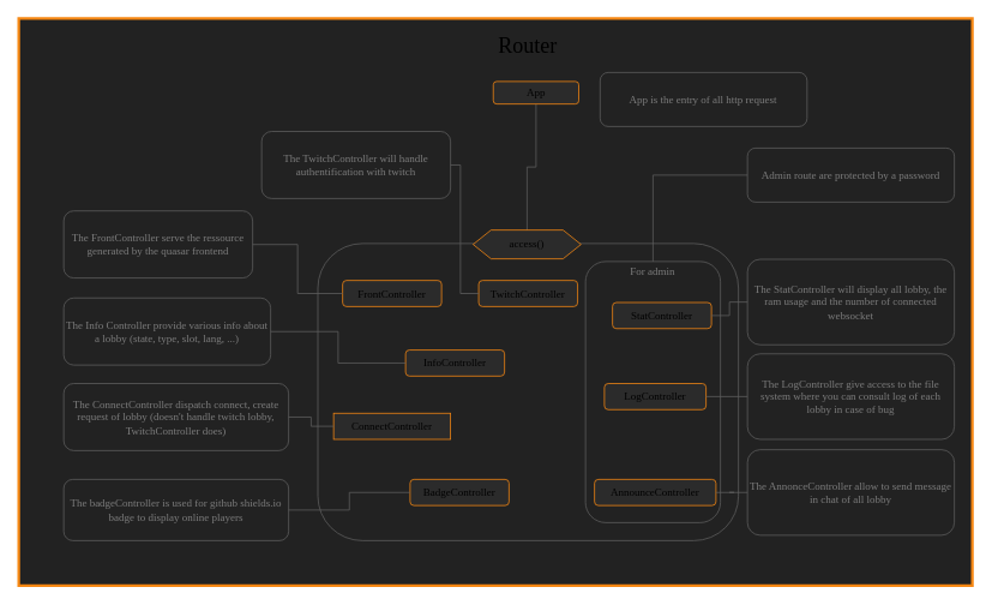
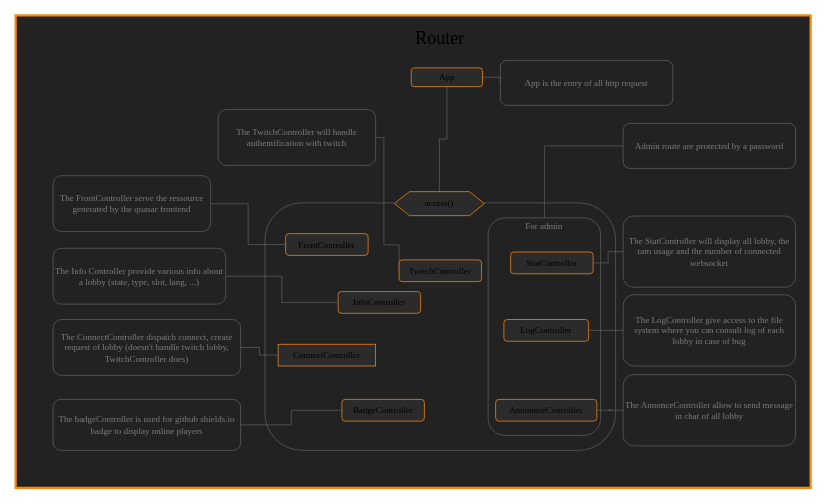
  <mxCell id="0" />
  <mxCell id="1" parent="0" />
  <mxCell id="2" value="" style="rounded=0;whiteSpace=wrap;html=1;fillColor=#222222;strokeColor=#f68712;shadow=0;glass=0;strokeWidth=3;fontFamily=Source Code Pro;fontSource=https%3A%2F%2Ffonts.googleapis.com%2Fcss%3Ffamily%3DSource%2BCode%2BPro;" vertex="1" parent="1"><mxGeometry x="20" y="20" width="1060" height="630" as="geometry" /></mxCell>
  <mxCell id="3" value="&lt;font style=&quot;font-size: 24px&quot;&gt;Router&lt;/font&gt;" style="text;html=1;strokeColor=none;fillColor=none;align=center;verticalAlign=middle;whiteSpace=wrap;rounded=0;fontFamily=Source Code Pro;fontSource=https%3A%2F%2Ffonts.googleapis.com%2Fcss%3Ffamily%3DSource%2BCode%2BPro;" vertex="1" parent="1"><mxGeometry x="566.25" y="40" width="40" height="20" as="geometry" /></mxCell>
+ <mxCell id="4" style="edgeStyle=orthogonalEdgeStyle;rounded=0;orthogonalLoop=1;jettySize=auto;html=1;exitX=1;exitY=0.5;exitDx=0;exitDy=0;entryX=0;entryY=0.5;entryDx=0;entryDy=0;endArrow=none;endFill=0;strokeColor=#5E5E5E;fontFamily=Source Code Pro;fontSource=https%3A%2F%2Ffonts.googleapis.com%2Fcss%3Ffamily%3DSource%2BCode%2BPro;" edge="1" parent="1" source="6" target="7"><mxGeometry relative="1" as="geometry" /></mxCell>
  <mxCell id="5" style="edgeStyle=orthogonalEdgeStyle;rounded=0;orthogonalLoop=1;jettySize=auto;html=1;entryX=0.5;entryY=0;entryDx=0;entryDy=0;fontFamily=Source Code Pro;fontSource=https%3A%2F%2Ffonts.googleapis.com%2Fcss%3Ffamily%3DSource%2BCode%2BPro;endArrow=none;endFill=0;strokeColor=#5E5E5E;" edge="1" parent="1" source="6" target="9"><mxGeometry relative="1" as="geometry" /></mxCell>
  <mxCell id="6" value="App" style="rounded=1;whiteSpace=wrap;html=1;shadow=0;glass=0;strokeColor=#f68712;strokeWidth=1;fillColor=#2B2B2B;fontFamily=Source Code Pro;fontSource=https%3A%2F%2Ffonts.googleapis.com%2Fcss%3Ffamily%3DSource%2BCode%2BPro;" vertex="1" parent="1"><mxGeometry x="547.5" y="90" width="95" height="25" as="geometry" /></mxCell>
  <mxCell id="7" value="&lt;font color=&quot;#7d7d7d&quot; style=&quot;font-size: 12px&quot;&gt;App is the entry of all http request&lt;/font&gt;" style="rounded=1;whiteSpace=wrap;html=1;shadow=0;glass=0;strokeWidth=1;gradientColor=none;strokeColor=#5E5E5E;fillColor=none;fontFamily=Source Code Pro;fontSource=https%3A%2F%2Ffonts.googleapis.com%2Fcss%3Ffamily%3DSource%2BCode%2BPro;" vertex="1" parent="1"><mxGeometry x="666.25" y="80" width="230" height="60" as="geometry" /></mxCell>
  <mxCell id="8" value="" style="rounded=1;whiteSpace=wrap;html=1;shadow=0;glass=0;strokeColor=#5E5E5E;strokeWidth=1;fillColor=none;gradientColor=none;fontFamily=Source Code Pro;fontSource=https%3A%2F%2Ffonts.googleapis.com%2Fcss%3Ffamily%3DSource%2BCode%2BPro;" vertex="1" parent="1"><mxGeometry x="352.5" y="270" width="467.5" height="330" as="geometry" /></mxCell>
  <mxCell id="9" value="access()" style="shape=hexagon;perimeter=hexagonPerimeter2;whiteSpace=wrap;html=1;fixedSize=1;rounded=0;shadow=0;glass=0;strokeColor=#f68712;strokeWidth=1;fillColor=#2B2B2B;gradientColor=none;fontFamily=Source Code Pro;fontSource=https%3A%2F%2Ffonts.googleapis.com%2Fcss%3Ffamily%3DSource%2BCode%2BPro;" vertex="1" parent="1"><mxGeometry x="525" y="255" width="120" height="32" as="geometry" /></mxCell>
  <mxCell id="10" value="" style="rounded=1;whiteSpace=wrap;html=1;shadow=0;glass=0;strokeColor=#5E5E5E;strokeWidth=1;fillColor=none;gradientColor=none;fontFamily=Source Code Pro;fontSource=https%3A%2F%2Ffonts.googleapis.com%2Fcss%3Ffamily%3DSource%2BCode%2BPro;" vertex="1" parent="1"><mxGeometry x="650" y="290" width="150" height="290" as="geometry" /></mxCell>
  <mxCell id="11" value="&lt;font color=&quot;#7d7d7d&quot;&gt;For admin&lt;/font&gt;" style="text;html=1;strokeColor=none;fillColor=none;align=center;verticalAlign=middle;whiteSpace=wrap;rounded=0;shadow=0;glass=0;fontFamily=Source Code Pro;fontSource=https%3A%2F%2Ffonts.googleapis.com%2Fcss%3Ffamily%3DSource%2BCode%2BPro;" vertex="1" parent="1"><mxGeometry x="690" y="291" width="70" height="20" as="geometry" /></mxCell>
  <mxCell id="12" value="StatController" style="rounded=1;whiteSpace=wrap;html=1;shadow=0;glass=0;strokeColor=#f68712;strokeWidth=1;fillColor=#2B2B2B;fontFamily=Source Code Pro;fontSource=https%3A%2F%2Ffonts.googleapis.com%2Fcss%3Ffamily%3DSource%2BCode%2BPro;" vertex="1" parent="1"><mxGeometry x="680" y="335.5" width="110" height="29" as="geometry" /></mxCell>
  <mxCell id="13" value="LogController" style="rounded=1;whiteSpace=wrap;html=1;shadow=0;glass=0;strokeColor=#f68712;strokeWidth=1;fillColor=#2B2B2B;fontFamily=Source Code Pro;fontSource=https%3A%2F%2Ffonts.googleapis.com%2Fcss%3Ffamily%3DSource%2BCode%2BPro;" vertex="1" parent="1"><mxGeometry x="671.01" y="425.5" width="112.97" height="29" as="geometry" /></mxCell>
  <mxCell id="14" value="AnnounceController" style="rounded=1;whiteSpace=wrap;html=1;shadow=0;glass=0;strokeColor=#f68712;strokeWidth=1;fillColor=#2B2B2B;fontFamily=Source Code Pro;fontSource=https%3A%2F%2Ffonts.googleapis.com%2Fcss%3Ffamily%3DSource%2BCode%2BPro;" vertex="1" parent="1"><mxGeometry x="660" y="532" width="135" height="29" as="geometry" /></mxCell>
  <mxCell id="15" style="edgeStyle=orthogonalEdgeStyle;rounded=0;orthogonalLoop=1;jettySize=auto;html=1;entryX=0.5;entryY=0;entryDx=0;entryDy=0;endArrow=none;endFill=0;strokeColor=#5E5E5E;fontFamily=Source Code Pro;fontSource=https%3A%2F%2Ffonts.googleapis.com%2Fcss%3Ffamily%3DSource%2BCode%2BPro;" edge="1" parent="1" source="16" target="10"><mxGeometry relative="1" as="geometry" /></mxCell>
  <mxCell id="16" value="&lt;font color=&quot;#7d7d7d&quot; style=&quot;font-size: 12px&quot; data-font-src=&quot;https://fonts.googleapis.com/css?family=Source+Code+Pro&quot;&gt;Admin route are protected by a password&lt;/font&gt;" style="rounded=1;whiteSpace=wrap;html=1;shadow=0;glass=0;strokeWidth=1;gradientColor=none;strokeColor=#5E5E5E;fillColor=none;fontFamily=Source Code Pro;fontSource=https%3A%2F%2Ffonts.googleapis.com%2Fcss%3Ffamily%3DSource%2BCode%2BPro;" vertex="1" parent="1"><mxGeometry x="830" y="164" width="230" height="60" as="geometry" /></mxCell>
  <mxCell id="17" style="edgeStyle=orthogonalEdgeStyle;rounded=0;orthogonalLoop=1;jettySize=auto;html=1;entryX=1;entryY=0.5;entryDx=0;entryDy=0;endArrow=none;endFill=0;strokeColor=#5E5E5E;fontFamily=Source Code Pro;fontSource=https%3A%2F%2Ffonts.googleapis.com%2Fcss%3Ffamily%3DSource%2BCode%2BPro;" edge="1" parent="1" source="18" target="12"><mxGeometry relative="1" as="geometry" /></mxCell>
  <mxCell id="18" value="&lt;font color=&quot;#7d7d7d&quot; style=&quot;font-size: 12px&quot;&gt;The StatController will display all lobby, the ram usage and the number of connected websocket&lt;/font&gt;" style="rounded=1;whiteSpace=wrap;html=1;shadow=0;glass=0;strokeWidth=1;gradientColor=none;strokeColor=#5E5E5E;fillColor=none;perimeterSpacing=0;sketch=0;fontFamily=Source Code Pro;fontSource=https%3A%2F%2Ffonts.googleapis.com%2Fcss%3Ffamily%3DSource%2BCode%2BPro;" vertex="1" parent="1"><mxGeometry x="830" y="287.5" width="230" height="95" as="geometry" /></mxCell>
  <mxCell id="19" style="edgeStyle=orthogonalEdgeStyle;rounded=0;orthogonalLoop=1;jettySize=auto;html=1;entryX=1;entryY=0.5;entryDx=0;entryDy=0;endArrow=none;endFill=0;strokeColor=#5E5E5E;fontFamily=Source Code Pro;fontSource=https%3A%2F%2Ffonts.googleapis.com%2Fcss%3Ffamily%3DSource%2BCode%2BPro;" edge="1" parent="1" source="20" target="13"><mxGeometry relative="1" as="geometry" /></mxCell>
  <mxCell id="20" value="&lt;font color=&quot;#7d7d7d&quot; style=&quot;font-size: 12px&quot;&gt;The LogController give access to the file system where you can consult log of each lobby in case of bug&lt;/font&gt;" style="rounded=1;whiteSpace=wrap;html=1;shadow=0;glass=0;strokeWidth=1;gradientColor=none;strokeColor=#5E5E5E;fillColor=none;fontFamily=Source Code Pro;fontSource=https%3A%2F%2Ffonts.googleapis.com%2Fcss%3Ffamily%3DSource%2BCode%2BPro;" vertex="1" parent="1"><mxGeometry x="830" y="392.5" width="230" height="95" as="geometry" /></mxCell>
  <mxCell id="21" style="edgeStyle=orthogonalEdgeStyle;rounded=0;orthogonalLoop=1;jettySize=auto;html=1;entryX=1;entryY=0.5;entryDx=0;entryDy=0;endArrow=none;endFill=0;strokeColor=#5E5E5E;fontFamily=Source Code Pro;fontSource=https%3A%2F%2Ffonts.googleapis.com%2Fcss%3Ffamily%3DSource%2BCode%2BPro;" edge="1" parent="1" source="22" target="14"><mxGeometry relative="1" as="geometry" /></mxCell>
  <mxCell id="22" value="&lt;font color=&quot;#7d7d7d&quot; style=&quot;font-size: 12px&quot;&gt;The AnnonceController allow to send message in chat of all lobby&lt;/font&gt;" style="rounded=1;whiteSpace=wrap;html=1;shadow=0;glass=0;strokeWidth=1;gradientColor=none;strokeColor=#5E5E5E;fillColor=none;fontFamily=Source Code Pro;fontSource=https%3A%2F%2Ffonts.googleapis.com%2Fcss%3Ffamily%3DSource%2BCode%2BPro;" vertex="1" parent="1"><mxGeometry x="830" y="499" width="230" height="95" as="geometry" /></mxCell>
- <mxCell id="23" value="TwitchController" style="rounded=1;whiteSpace=wrap;html=1;shadow=0;glass=0;strokeColor=#f68712;strokeWidth=1;fillColor=#2B2B2B;fontFamily=Source Code Pro;fontSource=https%3A%2F%2Ffonts.googleapis.com%2Fcss%3Ffamily%3DSource%2BCode%2BPro;" vertex="1" parent="1"><mxGeometry x="531.25" y="311" width="110" height="29" as="geometry" /></mxCell>
+ <mxCell id="23" value="TwitchController" style="rounded=1;whiteSpace=wrap;html=1;shadow=0;glass=0;strokeColor=#f68712;strokeWidth=1;fillColor=#2B2B2B;fontFamily=Source Code Pro;fontSource=https%3A%2F%2Ffonts.googleapis.com%2Fcss%3Ffamily%3DSource%2BCode%2BPro;" vertex="1" parent="1"><mxGeometry x="531.25" y="346" width="110" height="29" as="geometry" /></mxCell>
  <mxCell id="24" value="FrontController" style="rounded=1;whiteSpace=wrap;html=1;shadow=0;glass=0;strokeColor=#f68712;strokeWidth=1;fillColor=#2B2B2B;fontFamily=Source Code Pro;fontSource=https%3A%2F%2Ffonts.googleapis.com%2Fcss%3Ffamily%3DSource%2BCode%2BPro;" vertex="1" parent="1"><mxGeometry x="380" y="311" width="110" height="29" as="geometry" /></mxCell>
  <mxCell id="25" value="InfoController" style="rounded=1;whiteSpace=wrap;html=1;shadow=0;glass=0;strokeColor=#f68712;strokeWidth=1;fillColor=#2B2B2B;fontFamily=Source Code Pro;fontSource=https%3A%2F%2Ffonts.googleapis.com%2Fcss%3Ffamily%3DSource%2BCode%2BPro;" vertex="1" parent="1"><mxGeometry x="450" y="388.25" width="110" height="29" as="geometry" /></mxCell>
  <mxCell id="26" value="ConnectController" style="whiteSpace=wrap;html=1;shadow=0;glass=0;strokeColor=#f68712;strokeWidth=1;fillColor=#2B2B2B;fontFamily=Source Code Pro;fontSource=https%3A%2F%2Ffonts.googleapis.com%2Fcss%3Ffamily%3DSource%2BCode%2BPro;rounded=0;" vertex="1" parent="1"><mxGeometry x="370" y="458.5" width="130" height="29" as="geometry" /></mxCell>
  <mxCell id="27" value="BadgeController" style="rounded=1;whiteSpace=wrap;html=1;shadow=0;glass=0;strokeColor=#f68712;strokeWidth=1;fillColor=#2B2B2B;fontFamily=Source Code Pro;fontSource=https%3A%2F%2Ffonts.googleapis.com%2Fcss%3Ffamily%3DSource%2BCode%2BPro;" vertex="1" parent="1"><mxGeometry x="455" y="532" width="110" height="29" as="geometry" /></mxCell>
  <mxCell id="28" style="edgeStyle=orthogonalEdgeStyle;rounded=0;orthogonalLoop=1;jettySize=auto;html=1;entryX=0;entryY=0.5;entryDx=0;entryDy=0;endArrow=none;endFill=0;strokeColor=#5E5E5E;fontFamily=Source Code Pro;fontSource=https%3A%2F%2Ffonts.googleapis.com%2Fcss%3Ffamily%3DSource%2BCode%2BPro;" edge="1" parent="1" source="29" target="23"><mxGeometry relative="1" as="geometry"><Array as="points"><mxPoint x="511" y="183" /><mxPoint x="511" y="326" /></Array></mxGeometry></mxCell>
  <mxCell id="29" value="&lt;font color=&quot;#7d7d7d&quot; style=&quot;font-size: 12px&quot;&gt;The TwitchController will handle authentification with twitch&lt;/font&gt;" style="rounded=1;whiteSpace=wrap;html=1;shadow=0;glass=0;strokeWidth=1;gradientColor=none;strokeColor=#5E5E5E;fillColor=none;fontFamily=Source Code Pro;fontSource=https%3A%2F%2Ffonts.googleapis.com%2Fcss%3Ffamily%3DSource%2BCode%2BPro;" vertex="1" parent="1"><mxGeometry x="290" y="145.5" width="210" height="74.5" as="geometry" /></mxCell>
  <mxCell id="30" style="edgeStyle=orthogonalEdgeStyle;rounded=0;orthogonalLoop=1;jettySize=auto;html=1;entryX=0;entryY=0.5;entryDx=0;entryDy=0;endArrow=none;endFill=0;strokeColor=#5E5E5E;fontFamily=Source Code Pro;fontSource=https%3A%2F%2Ffonts.googleapis.com%2Fcss%3Ffamily%3DSource%2BCode%2BPro;" edge="1" parent="1" source="31" target="24"><mxGeometry relative="1" as="geometry" /></mxCell>
  <mxCell id="31" value="&lt;font color=&quot;#7d7d7d&quot; style=&quot;font-size: 12px&quot;&gt;The FrontController serve the ressource generated by the quasar frontend&lt;/font&gt;" style="rounded=1;whiteSpace=wrap;html=1;shadow=0;glass=0;strokeWidth=1;gradientColor=none;strokeColor=#5E5E5E;fillColor=none;fontFamily=Source Code Pro;fontSource=https%3A%2F%2Ffonts.googleapis.com%2Fcss%3Ffamily%3DSource%2BCode%2BPro;" vertex="1" parent="1"><mxGeometry x="70" y="233.75" width="210" height="74.5" as="geometry" /></mxCell>
  <mxCell id="32" style="edgeStyle=orthogonalEdgeStyle;rounded=0;orthogonalLoop=1;jettySize=auto;html=1;entryX=0;entryY=0.5;entryDx=0;entryDy=0;fontFamily=Source Code Pro;fontSource=https%3A%2F%2Ffonts.googleapis.com%2Fcss%3Ffamily%3DSource%2BCode%2BPro;endArrow=none;endFill=0;strokeColor=#5E5E5E;" edge="1" parent="1" source="33" target="25"><mxGeometry relative="1" as="geometry" /></mxCell>
  <mxCell id="33" value="&lt;font color=&quot;#7d7d7d&quot;&gt;The Info Controller provide various info about a lobby (state, type, slot, lang, ...)&lt;/font&gt;" style="rounded=1;whiteSpace=wrap;html=1;shadow=0;glass=0;strokeWidth=1;gradientColor=none;strokeColor=#5E5E5E;fillColor=none;fontFamily=Source Code Pro;fontSource=https%3A%2F%2Ffonts.googleapis.com%2Fcss%3Ffamily%3DSource%2BCode%2BPro;" vertex="1" parent="1"><mxGeometry x="70" y="330.5" width="230" height="74.5" as="geometry" /></mxCell>
  <mxCell id="34" style="edgeStyle=orthogonalEdgeStyle;rounded=0;orthogonalLoop=1;jettySize=auto;html=1;entryX=0;entryY=0.5;entryDx=0;entryDy=0;fontFamily=Source Code Pro;fontSource=https%3A%2F%2Ffonts.googleapis.com%2Fcss%3Ffamily%3DSource%2BCode%2BPro;endArrow=none;endFill=0;strokeColor=#5E5E5E;" edge="1" parent="1" source="35" target="26"><mxGeometry relative="1" as="geometry" /></mxCell>
  <mxCell id="35" value="&lt;font color=&quot;#7d7d7d&quot;&gt;The ConnectController dispatch connect, create request of lobby (doesn't handle twitch lobby,&lt;br&gt;TwitchController does)&lt;/font&gt;" style="rounded=1;whiteSpace=wrap;html=1;shadow=0;glass=0;strokeWidth=1;gradientColor=none;strokeColor=#5E5E5E;fillColor=none;fontFamily=Source Code Pro;fontSource=https%3A%2F%2Ffonts.googleapis.com%2Fcss%3Ffamily%3DSource%2BCode%2BPro;" vertex="1" parent="1"><mxGeometry x="70" y="425.5" width="250" height="74.5" as="geometry" /></mxCell>
  <mxCell id="36" style="edgeStyle=orthogonalEdgeStyle;rounded=0;orthogonalLoop=1;jettySize=auto;html=1;entryX=0;entryY=0.5;entryDx=0;entryDy=0;fontFamily=Source Code Pro;fontSource=https%3A%2F%2Ffonts.googleapis.com%2Fcss%3Ffamily%3DSource%2BCode%2BPro;endArrow=none;endFill=0;strokeColor=#5E5E5E;" edge="1" parent="1" source="37" target="27"><mxGeometry relative="1" as="geometry" /></mxCell>
  <mxCell id="37" value="&lt;font color=&quot;#7d7d7d&quot;&gt;The badgeController is used for github shields.io badge to display online players&lt;/font&gt;" style="rounded=1;whiteSpace=wrap;html=1;shadow=0;glass=0;strokeWidth=1;gradientColor=none;strokeColor=#5E5E5E;fillColor=none;fontFamily=Source Code Pro;fontSource=https%3A%2F%2Ffonts.googleapis.com%2Fcss%3Ffamily%3DSource%2BCode%2BPro;" vertex="1" parent="1"><mxGeometry x="70" y="532" width="250" height="68" as="geometry" /></mxCell>
